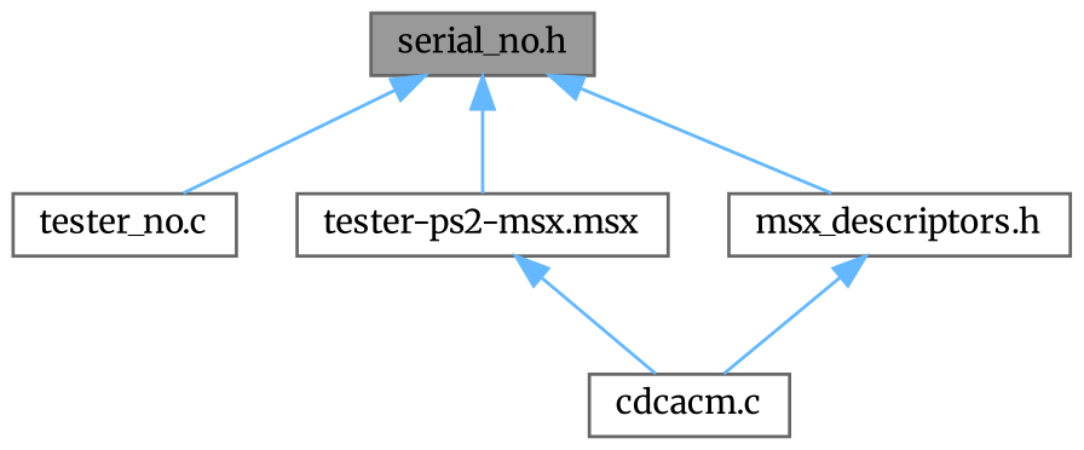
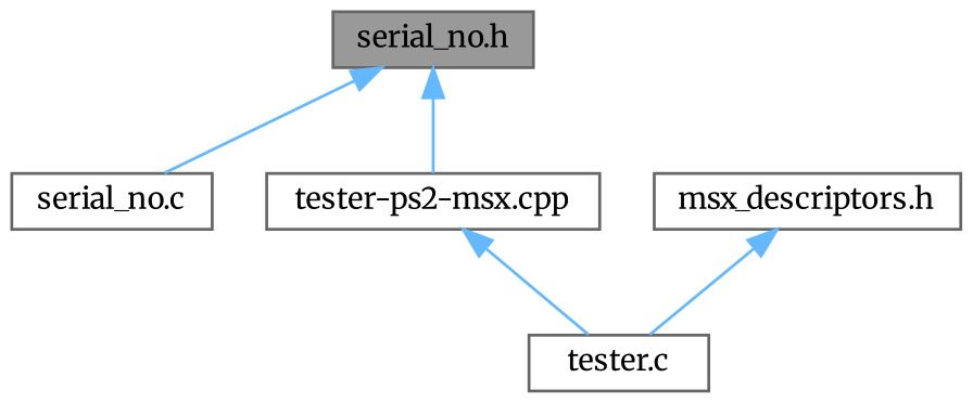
  digraph {
    fontname=Merriweather
    node [color=grey40 fillcolor=white fontname=Merriweather fontsize=10 shape=box style=filled]
    edge [color=steelblue1 dir=back fontname=Merriweather fontsize=10 labelfontname=Helvetica labelfontsize=10 style=solid]
    n1 [color=gray40 fillcolor=grey60 fontcolor=black height=0.2 label="serial_no.h" width=0.4]
-   n2 [height=0.2 label="tester_no.c" width=0.4]
-   n3 [height=0.2 label="tester-ps2-msx.msx" width=0.4]
+   n2 [height=0.2 label="serial_no.c" width=0.4]
+   n3 [height=0.2 label="tester-ps2-msx.cpp" width=0.4]
    n4 [height=0.2 label="msx_descriptors.h" width=0.4]
-   n5 [height=0.2 label="cdcacm.c" width=0.4]
+   n5 [height=0.2 label="tester.c" width=0.4]
    n1 -> n2
    n1 -> n3
-   n1 -> n4
    n3 -> n5
    n4 -> n5
  }
